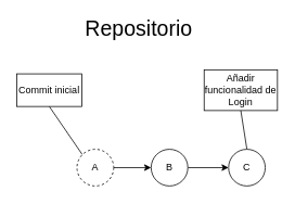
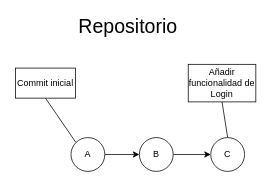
  <mxCell id="0" />
  <mxCell id="1" parent="0" />
  <mxCell id="2" value="Repositorio" style="text;html=1;strokeColor=none;fillColor=none;align=center;verticalAlign=middle;whiteSpace=wrap;rounded=0;fontSize=26;" parent="1" vertex="1"><mxGeometry x="140" y="20" width="60" height="30" as="geometry" /></mxCell>
  <mxCell id="3" style="edgeStyle=none;html=1;exitX=0;exitY=0;exitDx=0;exitDy=0;endArrow=none;endFill=0;entryX=0.5;entryY=1;entryDx=0;entryDy=0;" parent="1" source="5" target="6" edge="1"><mxGeometry relative="1" as="geometry"><mxPoint x="90" y="130" as="targetPoint" /></mxGeometry></mxCell>
  <mxCell id="4" style="edgeStyle=none;html=1;exitX=1;exitY=0.5;exitDx=0;exitDy=0;entryX=0;entryY=0.5;entryDx=0;entryDy=0;endArrow=classic;endFill=1;" parent="1" source="5" target="8" edge="1"><mxGeometry relative="1" as="geometry" /></mxCell>
- <mxCell id="5" value="A" style="ellipse;whiteSpace=wrap;html=1;aspect=fixed;dashed=1;" parent="1" vertex="1"><mxGeometry x="94" y="182.5" width="45" height="45" as="geometry" /></mxCell>
+ <mxCell id="5" value="A" style="ellipse;whiteSpace=wrap;html=1;aspect=fixed;" parent="1" vertex="1"><mxGeometry x="94" y="182.5" width="45" height="45" as="geometry" /></mxCell>
  <mxCell id="6" value="Commit inicial" style="rounded=0;whiteSpace=wrap;html=1;" parent="1" vertex="1"><mxGeometry x="20" y="90" width="80" height="40" as="geometry" /></mxCell>
  <mxCell id="7" style="edgeStyle=none;html=1;endArrow=classic;endFill=1;" parent="1" source="8" target="10" edge="1"><mxGeometry relative="1" as="geometry" /></mxCell>
  <mxCell id="8" value="B" style="ellipse;whiteSpace=wrap;html=1;aspect=fixed;" parent="1" vertex="1"><mxGeometry x="185" y="182.5" width="45" height="45" as="geometry" /></mxCell>
  <mxCell id="9" style="edgeStyle=none;html=1;exitX=0.5;exitY=0;exitDx=0;exitDy=0;entryX=0.5;entryY=1;entryDx=0;entryDy=0;endArrow=none;endFill=0;" parent="1" source="10" target="11" edge="1"><mxGeometry relative="1" as="geometry" /></mxCell>
  <mxCell id="10" value="C" style="ellipse;whiteSpace=wrap;html=1;aspect=fixed;" parent="1" vertex="1"><mxGeometry x="280" y="182.5" width="45" height="45" as="geometry" /></mxCell>
  <mxCell id="11" value="Añadir funcionalidad de Login" style="rounded=0;whiteSpace=wrap;html=1;" parent="1" vertex="1"><mxGeometry x="250" y="85" width="90" height="50" as="geometry" /></mxCell>
